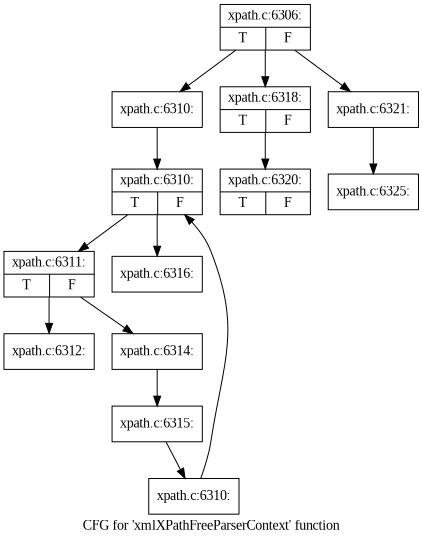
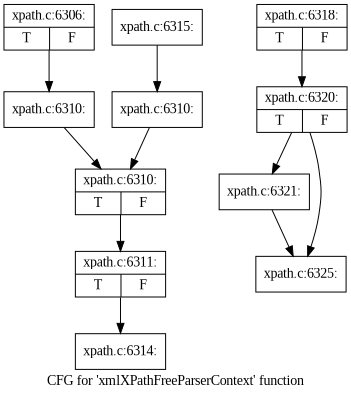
  digraph {
    fontname="Liberation Serif"
    label="CFG for 'xmlXPathFreeParserContext' function"
    node [fontname="Liberation Serif" shape=record]
    edge [fontname="Liberation Serif"]
    n1 [label="{xpath.c:6306:|{<s0>T|<s1>F}}"]
    n2 [label="{xpath.c:6310:}"]
    n3 [label="{xpath.c:6318:|{<s0>T|<s1>F}}"]
    n4 [label="{xpath.c:6310:|{<s0>T|<s1>F}}"]
    n5 [label="{xpath.c:6320:|{<s0>T|<s1>F}}"]
    n6 [label="{xpath.c:6311:|{<s0>T|<s1>F}}"]
-   n7 [label="{xpath.c:6316:}"]
    n8 [label="{xpath.c:6321:}"]
    n9 [label="{xpath.c:6325:}"]
-   n10 [label="{xpath.c:6312:}"]
    n11 [label="{xpath.c:6314:}"]
    n12 [label="{xpath.c:6315:}"]
    n13 [label="{xpath.c:6310:}"]
    n1 -> n2
-   n1 -> n3
    n2 -> n4
    n3 -> n5
    n4 -> n6
-   n4 -> n7
-   n1 -> n8
-   n6 -> n10
+   n5 -> n8
+   n5 -> n9
    n6 -> n11
    n8 -> n9
-   n11 -> n12
    n12 -> n13
    n13 -> n4
  }
